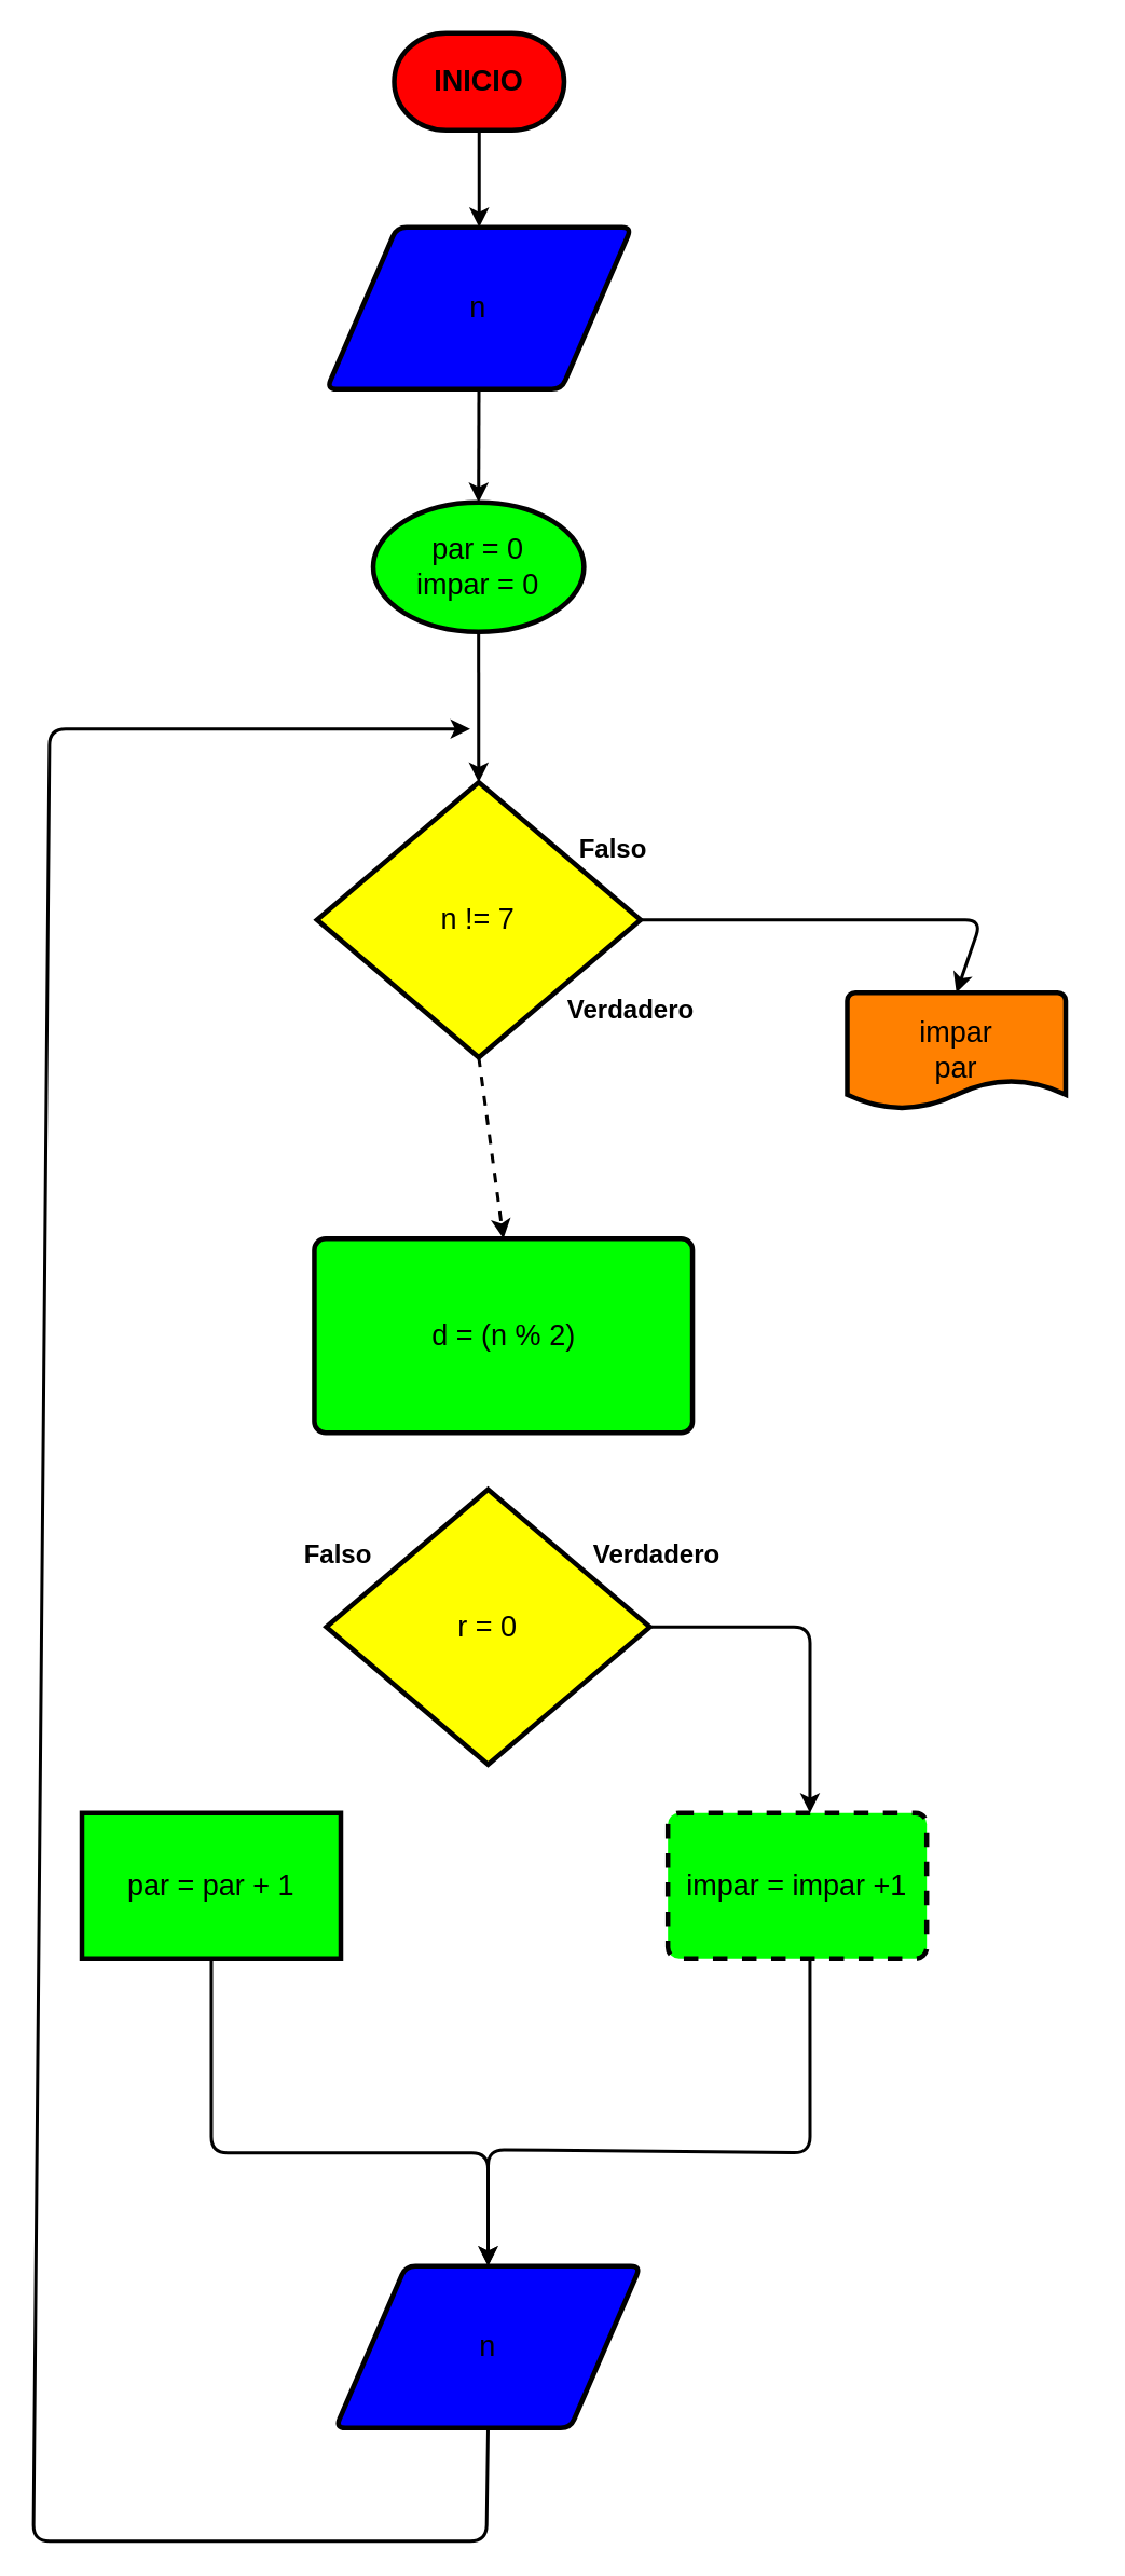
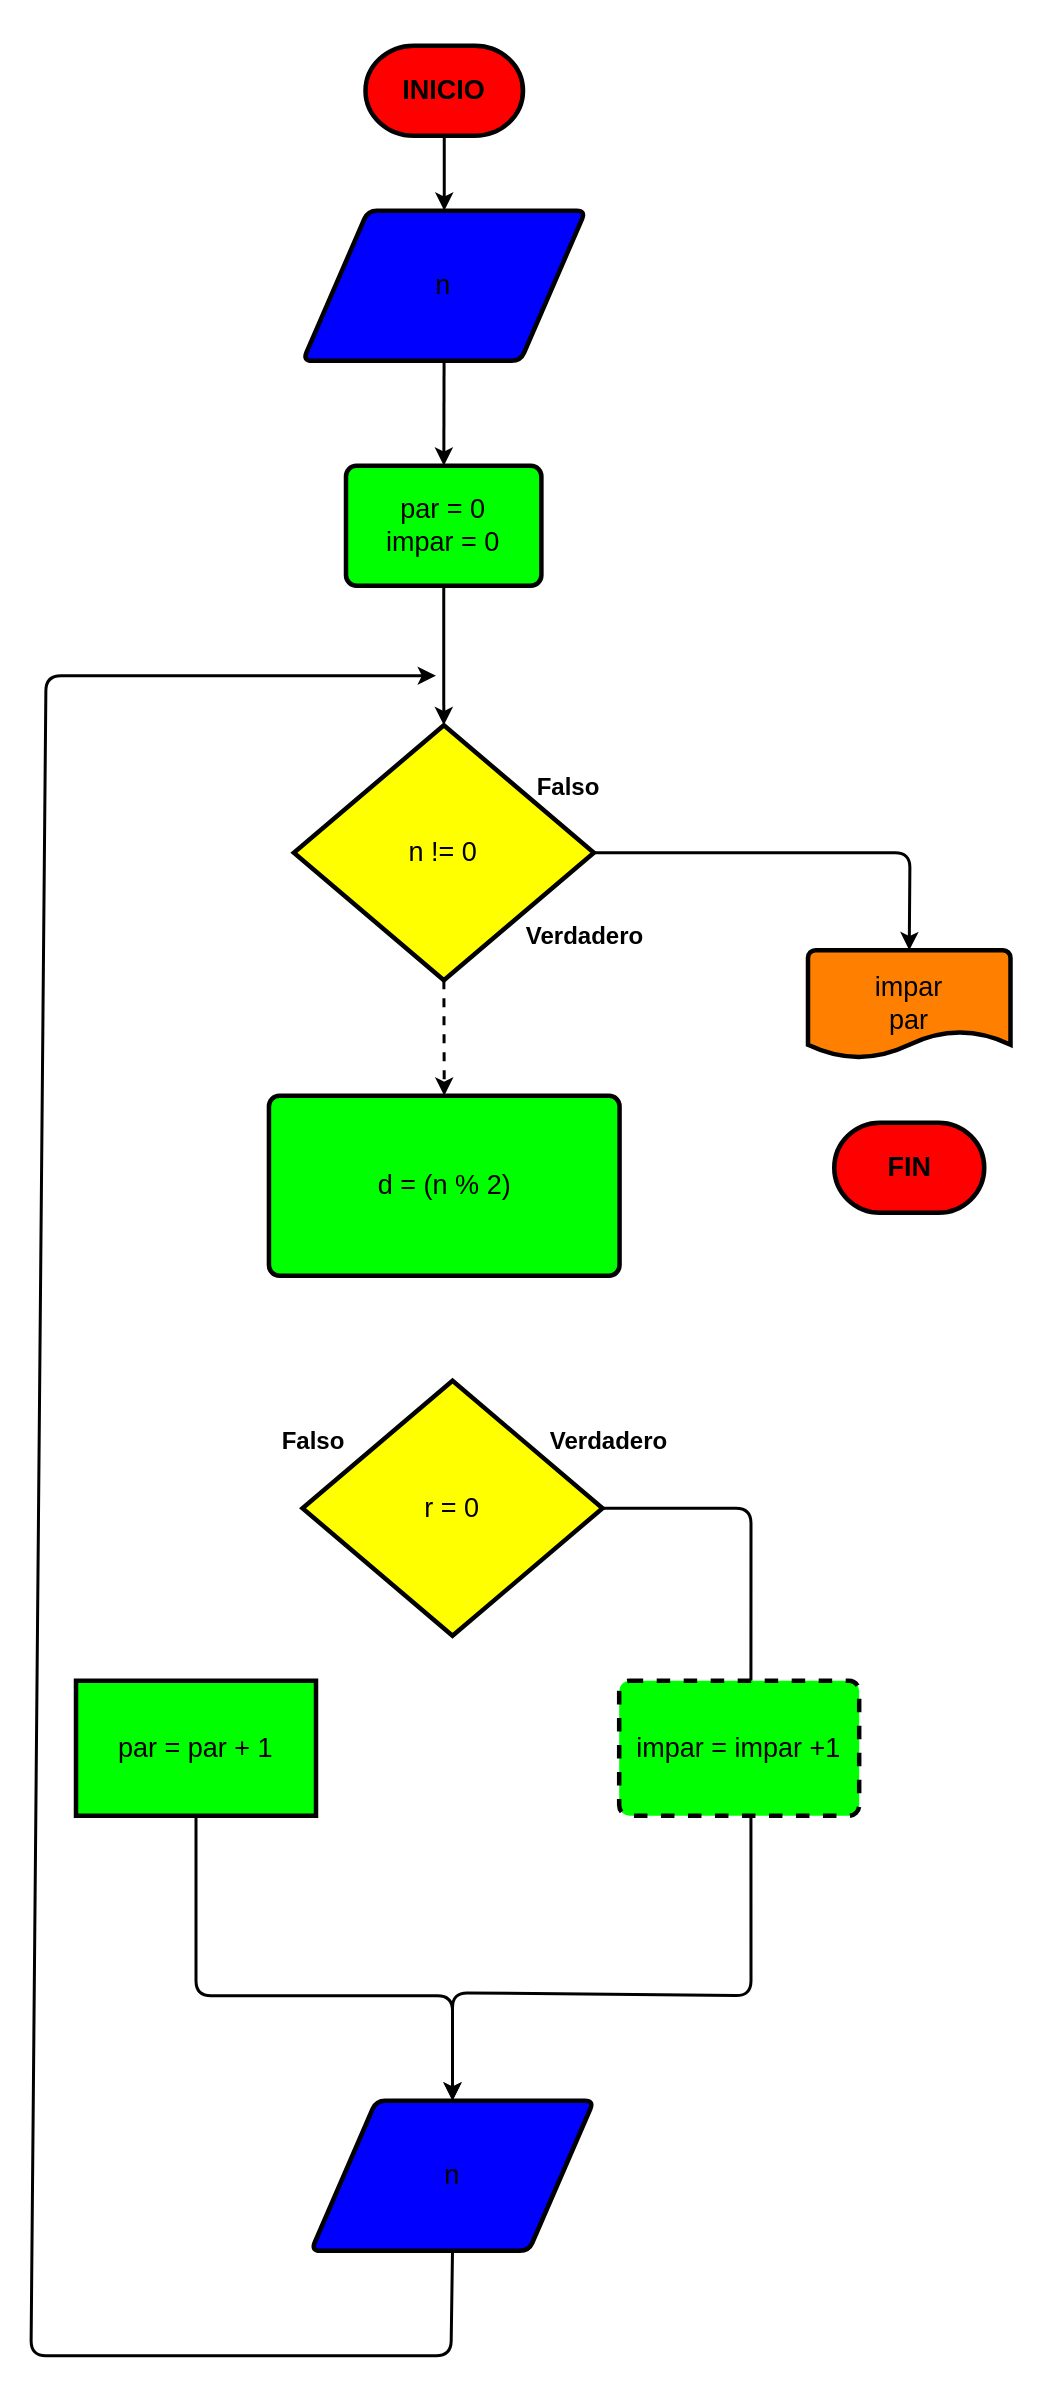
  <mxCell id="0" />
  <mxCell id="1" parent="0" />
  <mxCell id="2" value="" style="edgeStyle=none;html=1;strokeWidth=2;strokeColor=#000000;" parent="1" source="3" target="15" edge="1"><mxGeometry relative="1" as="geometry" /></mxCell>
  <mxCell id="3" value="&lt;font&gt;&lt;span style=&quot;font-size: 18px&quot;&gt;n&lt;/span&gt;&lt;br&gt;&lt;/font&gt;" style="shape=parallelogram;html=1;strokeWidth=3;perimeter=parallelogramPerimeter;whiteSpace=wrap;rounded=1;arcSize=12;size=0.23;fillColor=#0000FF;fontColor=#000000;strokeColor=#000000;" parent="1" vertex="1"><mxGeometry x="201.25" y="140" width="188.49" height="100" as="geometry" /></mxCell>
  <mxCell id="4" value="" style="edgeStyle=orthogonalEdgeStyle;rounded=0;orthogonalLoop=1;jettySize=auto;html=1;fontSize=18;strokeColor=#000000;strokeWidth=2;entryX=0.5;entryY=0;entryDx=0;entryDy=0;" parent="1" source="5" target="3" edge="1"><mxGeometry relative="1" as="geometry" /></mxCell>
- <mxCell id="5" value="INICIO" style="strokeWidth=3;html=1;shape=mxgraph.flowchart.terminator;whiteSpace=wrap;fontSize=18;fillColor=#FF0000;fontStyle=1;fontColor=#000000;strokeColor=#000000;" parent="1" vertex="1"><mxGeometry x="243" y="20" width="105" height="60" as="geometry" /></mxCell>
+ <mxCell id="5" value="INICIO" style="strokeWidth=3;html=1;shape=mxgraph.flowchart.terminator;whiteSpace=wrap;fontSize=18;fillColor=#FF0000;fontStyle=1;fontColor=#000000;strokeColor=#000000;" parent="1" vertex="1"><mxGeometry x="243" y="30" width="105" height="60" as="geometry" /></mxCell>
+ <mxCell id="6" value="FIN" style="strokeWidth=3;html=1;shape=mxgraph.flowchart.terminator;whiteSpace=wrap;fontSize=18;fillColor=#FF0000;fontColor=#000000;strokeColor=#000000;fontStyle=1" parent="1" vertex="1"><mxGeometry x="555.5" y="748" width="100" height="60" as="geometry" /></mxCell>
  <mxCell id="7" style="edgeStyle=none;html=1;exitX=0.5;exitY=1;exitDx=0;exitDy=0;exitPerimeter=0;strokeWidth=2;strokeColor=#000000;entryX=0.5;entryY=0;entryDx=0;entryDy=0;dashed=1;" parent="1" source="9" target="12" edge="1"><mxGeometry relative="1" as="geometry"><mxPoint x="296.947" y="723" as="targetPoint" /></mxGeometry></mxCell>
  <mxCell id="8" style="edgeStyle=none;html=1;exitX=1;exitY=0.5;exitDx=0;exitDy=0;exitPerimeter=0;entryX=0.5;entryY=0;entryDx=0;entryDy=0;entryPerimeter=0;strokeWidth=2;strokeColor=#000000;" parent="1" target="13" edge="1"><mxGeometry relative="1" as="geometry"><Array as="points"><mxPoint x="546" y="568" /><mxPoint x="606" y="568" /></Array><mxPoint x="394.25" y="568" as="sourcePoint" /><mxPoint x="739.5" y="633" as="targetPoint" /></mxGeometry></mxCell>
- <mxCell id="9" value="&lt;div&gt;&lt;/div&gt;&lt;font face=&quot;helvetica&quot;&gt;&lt;span style=&quot;font-size: 18px&quot;&gt;n != 7&lt;/span&gt;&lt;/font&gt;" style="strokeWidth=3;html=1;shape=mxgraph.flowchart.decision;whiteSpace=wrap;fillColor=#FFFF00;fontColor=#000000;strokeColor=#000000;" parent="1" vertex="1"><mxGeometry x="195.25" y="483" width="200" height="170" as="geometry" /></mxCell>
+ <mxCell id="9" value="&lt;div&gt;&lt;/div&gt;&lt;font face=&quot;helvetica&quot;&gt;&lt;span style=&quot;font-size: 18px&quot;&gt;n != 0&lt;/span&gt;&lt;/font&gt;" style="strokeWidth=3;html=1;shape=mxgraph.flowchart.decision;whiteSpace=wrap;fillColor=#FFFF00;fontColor=#000000;strokeColor=#000000;" parent="1" vertex="1"><mxGeometry x="195.25" y="483" width="200" height="170" as="geometry" /></mxCell>
  <mxCell id="10" value="&lt;b&gt;&lt;font style=&quot;font-size: 16px&quot;&gt;Falso&lt;/font&gt;&lt;/b&gt;" style="text;html=1;align=center;verticalAlign=middle;resizable=0;points=[];autosize=1;strokeColor=none;fillColor=none;fontColor=#000000;" parent="1" vertex="1"><mxGeometry x="348" y="514" width="60" height="20" as="geometry" /></mxCell>
  <mxCell id="11" value="&lt;b&gt;&lt;font style=&quot;font-size: 16px&quot;&gt;Verdadero&lt;/font&gt;&lt;/b&gt;" style="text;html=1;align=center;verticalAlign=middle;resizable=0;points=[];autosize=1;strokeColor=none;fillColor=none;fontSize=16;fontColor=#000000;" parent="1" vertex="1"><mxGeometry x="344" y="613" width="90" height="20" as="geometry" /></mxCell>
- <mxCell id="12" value="&lt;font style=&quot;font-size: 18px&quot;&gt;&lt;div&gt;d = (n % 2)&lt;/div&gt;&lt;/font&gt;" style="rounded=1;whiteSpace=wrap;html=1;absoluteArcSize=1;arcSize=14;strokeWidth=3;fillColor=#00FF00;fontColor=#000000;strokeColor=#000000;" parent="1" vertex="1"><mxGeometry x="193.63" y="765" width="233.74" height="120" as="geometry" /></mxCell>
- <mxCell id="13" value="impar&lt;br&gt;par" style="strokeWidth=3;html=1;shape=mxgraph.flowchart.document2;whiteSpace=wrap;size=0.25;fontSize=18;fillColor=#FF8000;fontColor=#000000;strokeColor=#000000;" parent="1" vertex="1"><mxGeometry x="523" y="613" width="135" height="72" as="geometry" /></mxCell>
+ <mxCell id="12" value="&lt;font style=&quot;font-size: 18px&quot;&gt;&lt;div&gt;d = (n % 2)&lt;/div&gt;&lt;/font&gt;" style="rounded=1;whiteSpace=wrap;html=1;absoluteArcSize=1;arcSize=14;strokeWidth=3;fillColor=#00FF00;fontColor=#000000;strokeColor=#000000;" parent="1" vertex="1"><mxGeometry x="178.63" y="730" width="233.74" height="120" as="geometry" /></mxCell>
+ <mxCell id="13" value="impar&lt;br&gt;par" style="strokeWidth=3;html=1;shape=mxgraph.flowchart.document2;whiteSpace=wrap;size=0.25;fontSize=18;fillColor=#FF8000;fontColor=#000000;strokeColor=#000000;" parent="1" vertex="1"><mxGeometry x="538" y="633" width="135" height="72" as="geometry" /></mxCell>
  <mxCell id="14" value="" style="edgeStyle=none;html=1;strokeColor=#000000;strokeWidth=2;" parent="1" source="15" target="9" edge="1"><mxGeometry relative="1" as="geometry" /></mxCell>
- <mxCell id="15" value="&lt;font style=&quot;font-size: 18px&quot;&gt;&lt;div&gt;par = 0&lt;/div&gt;&lt;div&gt;impar = 0&lt;/div&gt;&lt;/font&gt;" style="ellipse;whiteSpace=wrap;html=1;absoluteArcSize=1;arcSize=14;strokeWidth=3;fillColor=#00FF00;fontColor=#000000;strokeColor=#000000;" parent="1" vertex="1"><mxGeometry x="230" y="310" width="130.26" height="80" as="geometry" /></mxCell>
- <mxCell id="16" style="edgeStyle=none;html=1;exitX=1;exitY=0.5;exitDx=0;exitDy=0;exitPerimeter=0;strokeColor=#000000;strokeWidth=2;entryX=0.549;entryY=0;entryDx=0;entryDy=0;entryPerimeter=0;" parent="1" source="17" target="19" edge="1"><mxGeometry relative="1" as="geometry"><mxPoint x="490" y="1158" as="targetPoint" /><Array as="points"><mxPoint x="500" y="1005" /></Array></mxGeometry></mxCell>
+ <mxCell id="15" value="&lt;font style=&quot;font-size: 18px&quot;&gt;&lt;div&gt;par = 0&lt;/div&gt;&lt;div&gt;impar = 0&lt;/div&gt;&lt;/font&gt;" style="rounded=1;whiteSpace=wrap;html=1;absoluteArcSize=1;arcSize=14;strokeWidth=3;fillColor=#00FF00;fontColor=#000000;strokeColor=#000000;" parent="1" vertex="1"><mxGeometry x="230" y="310" width="130.26" height="80" as="geometry" /></mxCell>
+ <mxCell id="16" style="edgeStyle=none;html=1;exitX=1;exitY=0.5;exitDx=0;exitDy=0;exitPerimeter=0;strokeColor=#000000;strokeWidth=2;entryX=0.549;entryY=0;entryDx=0;entryDy=0;entryPerimeter=0;endArrow=none;" parent="1" source="17" target="19" edge="1"><mxGeometry relative="1" as="geometry"><mxPoint x="490" y="1158" as="targetPoint" /><Array as="points"><mxPoint x="500" y="1005" /></Array></mxGeometry></mxCell>
  <mxCell id="17" value="&lt;div&gt;&lt;/div&gt;&lt;font face=&quot;helvetica&quot;&gt;&lt;span style=&quot;font-size: 18px&quot;&gt;r = 0&lt;/span&gt;&lt;/font&gt;" style="strokeWidth=3;html=1;shape=mxgraph.flowchart.decision;whiteSpace=wrap;fillColor=#FFFF00;fontColor=#000000;strokeColor=#000000;" parent="1" vertex="1"><mxGeometry x="201.01" y="920" width="200" height="170" as="geometry" /></mxCell>
  <mxCell id="18" style="edgeStyle=none;html=1;entryX=0.5;entryY=0;entryDx=0;entryDy=0;strokeColor=#000000;strokeWidth=2;exitX=0.549;exitY=0.998;exitDx=0;exitDy=0;exitPerimeter=0;" parent="1" source="19" target="21" edge="1"><mxGeometry relative="1" as="geometry"><mxPoint x="492" y="1248" as="sourcePoint" /><Array as="points"><mxPoint x="500" y="1330" /><mxPoint x="301" y="1328" /></Array></mxGeometry></mxCell>
  <mxCell id="19" value="&lt;font style=&quot;font-size: 18px&quot;&gt;&lt;div&gt;impar = impar +1&lt;/div&gt;&lt;/font&gt;" style="rounded=1;whiteSpace=wrap;html=1;absoluteArcSize=1;arcSize=14;strokeWidth=3;fillColor=#00FF00;fontColor=#000000;strokeColor=#000000;dashed=1;" parent="1" vertex="1"><mxGeometry x="412.12" y="1120" width="160" height="90" as="geometry" /></mxCell>
  <mxCell id="20" style="edgeStyle=none;html=1;exitX=0.5;exitY=1;exitDx=0;exitDy=0;strokeColor=#000000;strokeWidth=2;" parent="1" source="21" edge="1"><mxGeometry relative="1" as="geometry"><mxPoint x="290" y="450" as="targetPoint" /><Array as="points"><mxPoint x="300" y="1570" /><mxPoint x="20" y="1570" /><mxPoint x="30" y="450" /></Array></mxGeometry></mxCell>
  <mxCell id="21" value="&lt;font&gt;&lt;span style=&quot;font-size: 18px&quot;&gt;n&lt;/span&gt;&lt;br&gt;&lt;/font&gt;" style="shape=parallelogram;html=1;strokeWidth=3;perimeter=parallelogramPerimeter;whiteSpace=wrap;rounded=1;arcSize=12;size=0.23;fillColor=#0000FF;fontColor=#000000;strokeColor=#000000;" parent="1" vertex="1"><mxGeometry x="206.76" y="1400" width="188.49" height="100" as="geometry" /></mxCell>
  <mxCell id="22" value="&lt;b&gt;&lt;font style=&quot;font-size: 16px&quot;&gt;Falso&lt;/font&gt;&lt;/b&gt;" style="text;html=1;align=center;verticalAlign=middle;resizable=0;points=[];autosize=1;strokeColor=none;fillColor=none;fontColor=#000000;" parent="1" vertex="1"><mxGeometry x="178.38" y="950" width="60" height="20" as="geometry" /></mxCell>
  <mxCell id="23" value="&lt;b&gt;&lt;font style=&quot;font-size: 16px&quot;&gt;Verdadero&lt;/font&gt;&lt;/b&gt;" style="text;html=1;align=center;verticalAlign=middle;resizable=0;points=[];autosize=1;strokeColor=none;fillColor=none;fontSize=16;fontColor=#000000;" parent="1" vertex="1"><mxGeometry x="360.26" y="950" width="90" height="20" as="geometry" /></mxCell>
  <mxCell id="24" style="edgeStyle=none;html=1;exitX=0.5;exitY=1;exitDx=0;exitDy=0;entryX=0.5;entryY=0;entryDx=0;entryDy=0;strokeColor=#000000;strokeWidth=2;" parent="1" source="25" target="21" edge="1"><mxGeometry relative="1" as="geometry"><Array as="points"><mxPoint x="130" y="1330" /><mxPoint x="301" y="1330" /></Array></mxGeometry></mxCell>
  <mxCell id="25" value="&lt;font style=&quot;font-size: 18px&quot;&gt;&lt;div&gt;par = par + 1&lt;/div&gt;&lt;/font&gt;" style="whiteSpace=wrap;html=1;absoluteArcSize=1;arcSize=14;strokeWidth=3;fillColor=#00FF00;fontColor=#000000;strokeColor=#000000;rounded=0;" parent="1" vertex="1"><mxGeometry x="50" y="1120" width="160" height="90" as="geometry" /></mxCell>
